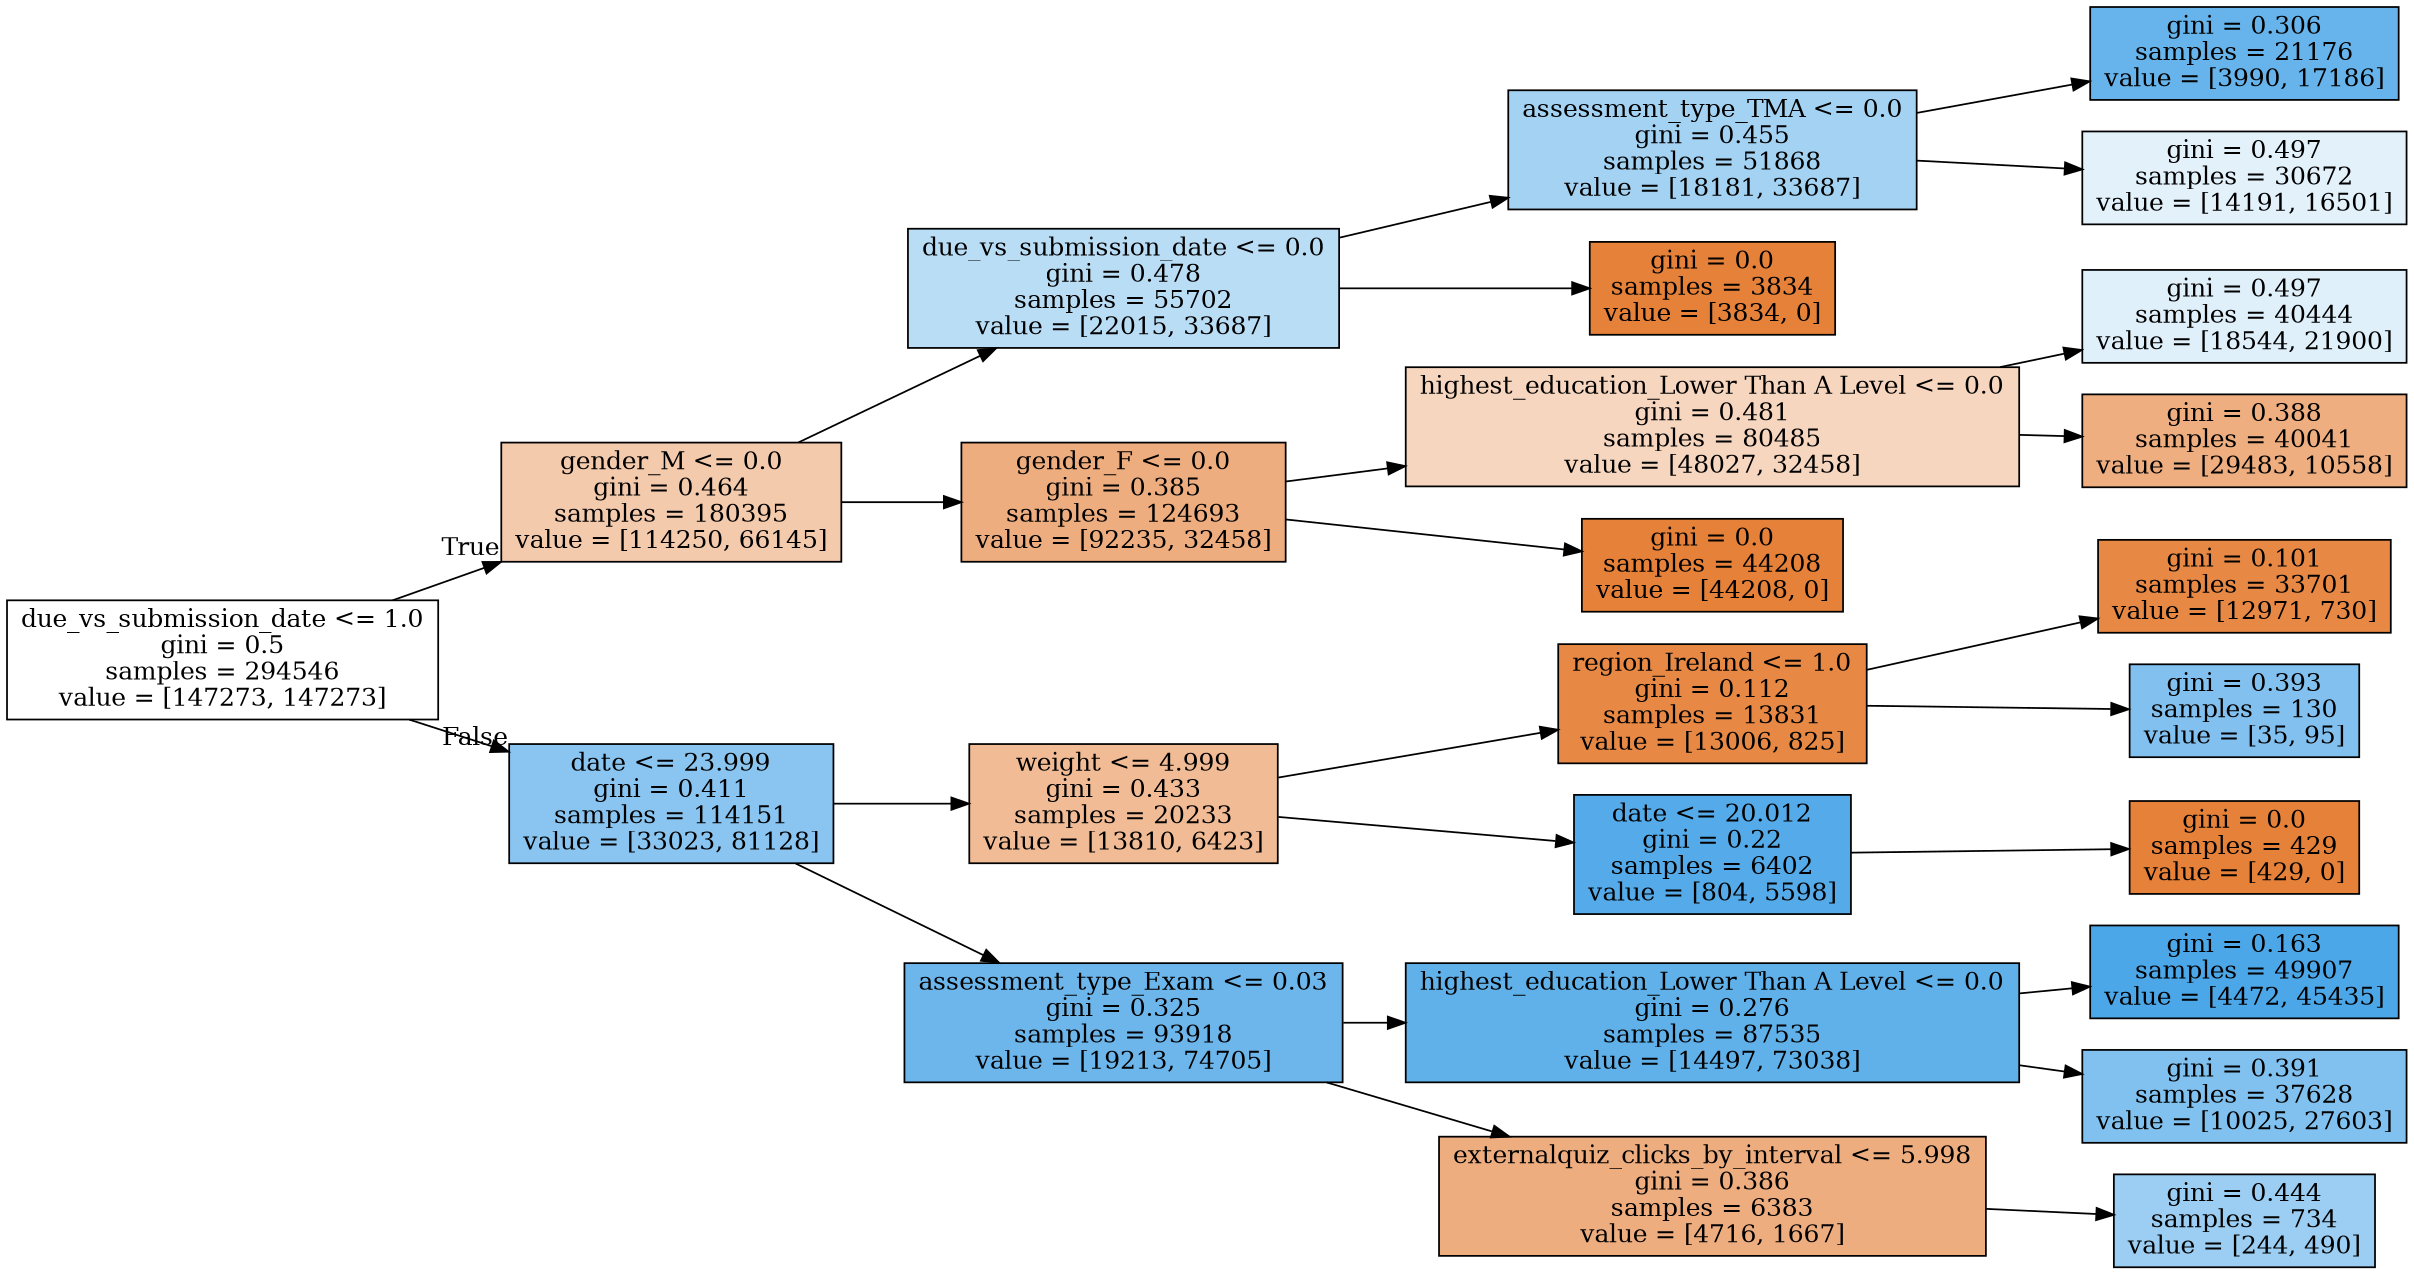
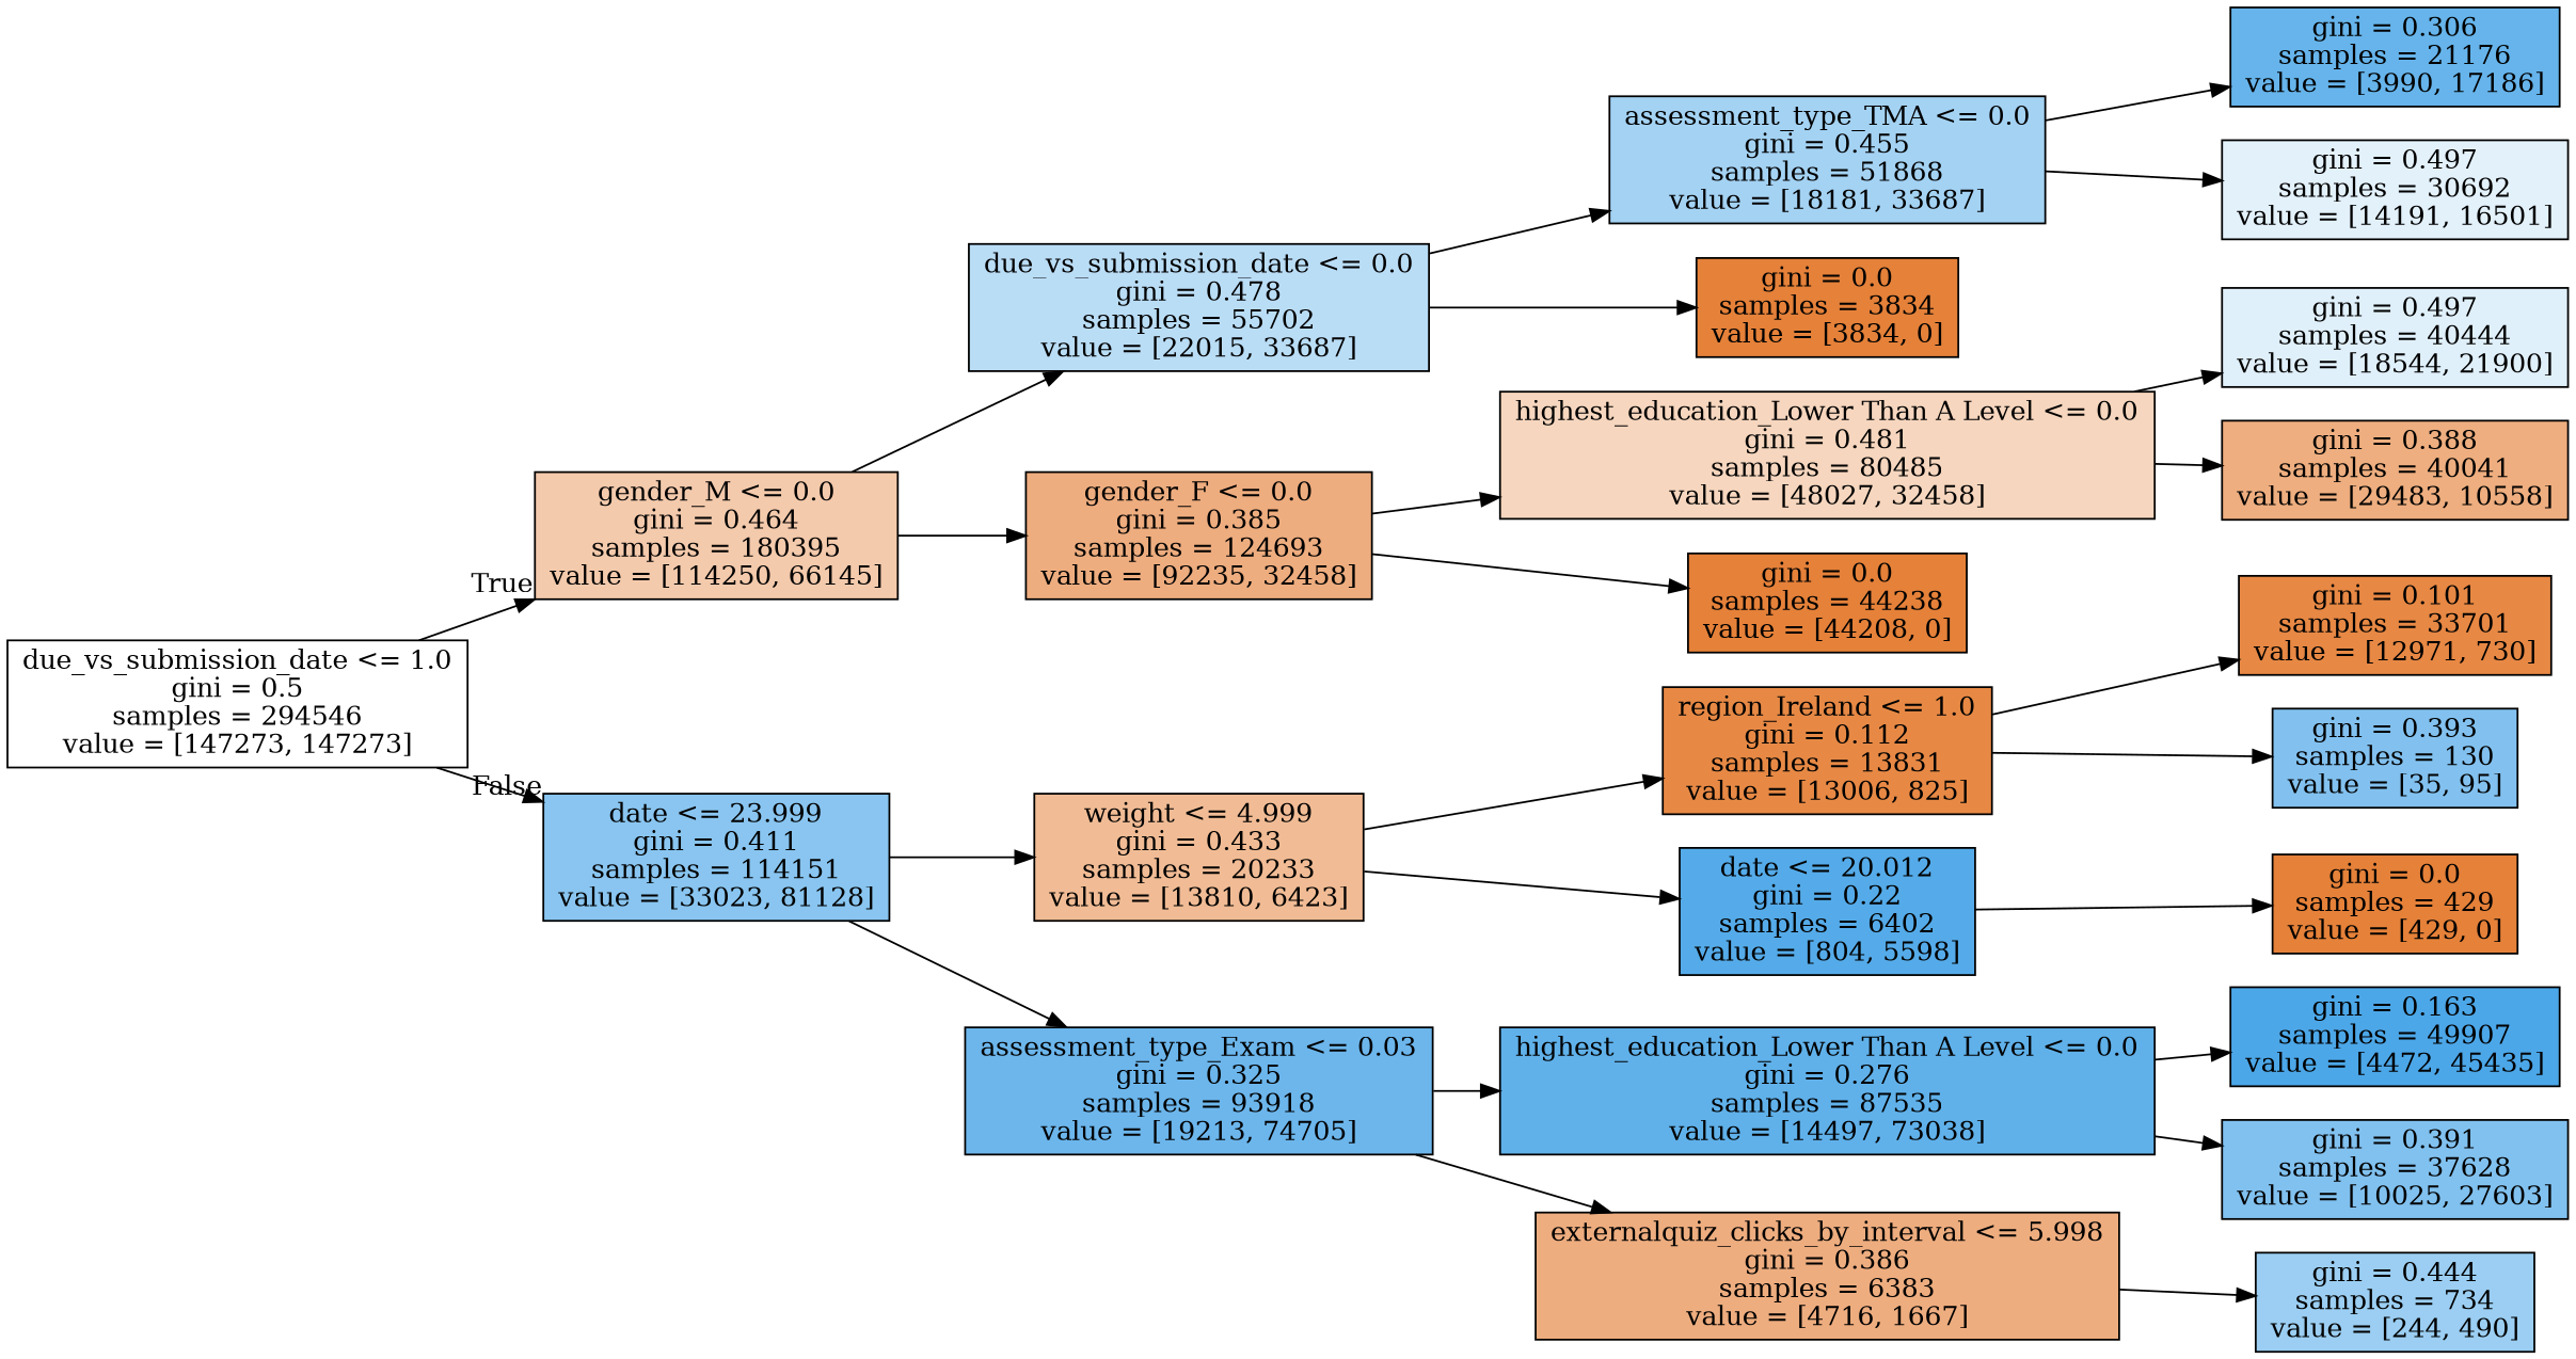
  digraph {
    rankdir=LR
    node [color=black fillcolor="#e58139ff" shape=box style=filled]
    n1 [fillcolor="#e5813900" label="due_vs_submission_date <= 1.0\ngini = 0.5\nsamples = 294546\nvalue = [147273, 147273]"]
    n2 [fillcolor="#e581396b" label="gender_M <= 0.0\ngini = 0.464\nsamples = 180395\nvalue = [114250, 66145]"]
    n3 [fillcolor="#399de597" label="date <= 23.999\ngini = 0.411\nsamples = 114151\nvalue = [33023, 81128]"]
    n4 [fillcolor="#399de558" label="due_vs_submission_date <= 0.0\ngini = 0.478\nsamples = 55702\nvalue = [22015, 33687]"]
    n5 [fillcolor="#e58139a5" label="gender_F <= 0.0\ngini = 0.385\nsamples = 124693\nvalue = [92235, 32458]"]
    n6 [fillcolor="#e5813988" label="weight <= 4.999\ngini = 0.433\nsamples = 20233\nvalue = [13810, 6423]"]
    n7 [fillcolor="#399de5bd" label="assessment_type_Exam <= 0.03\ngini = 0.325\nsamples = 93918\nvalue = [19213, 74705]"]
    n8 [fillcolor="#399de575" label="assessment_type_TMA <= 0.0\ngini = 0.455\nsamples = 51868\nvalue = [18181, 33687]"]
    n9 [label="gini = 0.0\nsamples = 3834\nvalue = [3834, 0]"]
    n10 [fillcolor="#e5813953" label="highest_education_Lower Than A Level <= 0.0\ngini = 0.481\nsamples = 80485\nvalue = [48027, 32458]"]
-   n11 [label="gini = 0.0\nsamples = 44208\nvalue = [44208, 0]"]
+   n11 [label="gini = 0.0\nsamples = 44238\nvalue = [44208, 0]"]
    n12 [fillcolor="#399de5c4" label="gini = 0.306\nsamples = 21176\nvalue = [3990, 17186]"]
-   n13 [fillcolor="#399de524" label="gini = 0.497\nsamples = 30672\nvalue = [14191, 16501]"]
+   n13 [fillcolor="#399de524" label="gini = 0.497\nsamples = 30692\nvalue = [14191, 16501]"]
    n14 [fillcolor="#399de527" label="gini = 0.497\nsamples = 40444\nvalue = [18544, 21900]"]
    n15 [fillcolor="#e58139a4" label="gini = 0.388\nsamples = 40041\nvalue = [29483, 10558]"]
    n16 [fillcolor="#e58139ef" label="region_Ireland <= 1.0\ngini = 0.112\nsamples = 13831\nvalue = [13006, 825]"]
    n17 [fillcolor="#399de5da" label="date <= 20.012\ngini = 0.22\nsamples = 6402\nvalue = [804, 5598]"]
    n18 [fillcolor="#399de5cc" label="highest_education_Lower Than A Level <= 0.0\ngini = 0.276\nsamples = 87535\nvalue = [14497, 73038]"]
    n19 [fillcolor="#e58139a5" label="externalquiz_clicks_by_interval <= 5.998\ngini = 0.386\nsamples = 6383\nvalue = [4716, 1667]"]
    n20 [fillcolor="#e58139f1" label="gini = 0.101\nsamples = 33701\nvalue = [12971, 730]"]
    n21 [fillcolor="#399de5a1" label="gini = 0.393\nsamples = 130\nvalue = [35, 95]"]
    n22 [label="gini = 0.0\nsamples = 429\nvalue = [429, 0]"]
    n23 [fillcolor="#399de5e6" label="gini = 0.163\nsamples = 49907\nvalue = [4472, 45435]"]
    n24 [fillcolor="#399de5a2" label="gini = 0.391\nsamples = 37628\nvalue = [10025, 27603]"]
    n25 [fillcolor="#399de580" label="gini = 0.444\nsamples = 734\nvalue = [244, 490]"]
    n1 -> n2 [headlabel=True labelangle=45 labeldistance=2.5]
    n1 -> n3 [headlabel=False labelangle=-45 labeldistance=2.5]
    n2 -> n4
    n2 -> n5
    n3 -> n6
    n3 -> n7
    n4 -> n8
    n4 -> n9
    n5 -> n10
    n5 -> n11
    n6 -> n16
    n6 -> n17
    n7 -> n18
    n7 -> n19
    n8 -> n12
    n8 -> n13
    n10 -> n14
    n10 -> n15
    n16 -> n20
    n16 -> n21
    n17 -> n22
    n18 -> n23
    n18 -> n24
    n19 -> n25
  }
